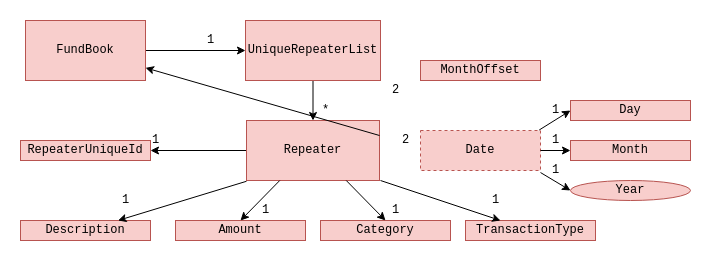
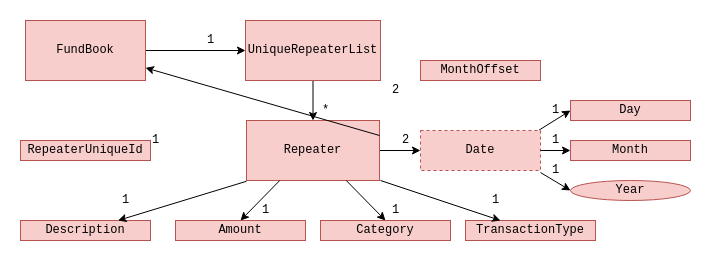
  <mxCell id="0" />
  <mxCell id="1" parent="0" />
  <mxCell id="2" style="edgeStyle=orthogonalEdgeStyle;rounded=0;orthogonalLoop=1;jettySize=auto;html=1;exitX=1;exitY=0.5;exitDx=0;exitDy=0;entryX=0;entryY=0.5;entryDx=0;entryDy=0;fontFamily=Courier New;" edge="1" parent="1" source="3" target="6"><mxGeometry relative="1" as="geometry" /></mxCell>
  <mxCell id="3" value="&lt;font&gt;FundBook&lt;br&gt;&lt;/font&gt;" style="rounded=0;whiteSpace=wrap;html=1;fillColor=#f8cecc;strokeColor=#b85450;fontFamily=Courier New;" vertex="1" parent="1"><mxGeometry x="25" y="20" width="120" height="60" as="geometry" /></mxCell>
  <mxCell id="4" value="1" style="text;html=1;resizable=0;points=[];autosize=1;align=left;verticalAlign=top;spacingTop=-4;fontFamily=Courier New;" vertex="1" parent="1"><mxGeometry x="205" y="30" width="20" height="20" as="geometry" /></mxCell>
  <mxCell id="5" style="edgeStyle=orthogonalEdgeStyle;rounded=0;orthogonalLoop=1;jettySize=auto;html=1;exitX=0.5;exitY=1;exitDx=0;exitDy=0;entryX=0.5;entryY=0;entryDx=0;entryDy=0;fontFamily=Courier New;" edge="1" parent="1" source="6" target="9"><mxGeometry relative="1" as="geometry" /></mxCell>
  <mxCell id="6" value="&lt;font&gt;UniqueRepeaterList&lt;/font&gt;" style="rounded=0;whiteSpace=wrap;html=1;fillColor=#f8cecc;strokeColor=#b85450;fontFamily=Courier New;" vertex="1" parent="1"><mxGeometry x="245" y="20" width="135" height="60" as="geometry" /></mxCell>
- <mxCell id="7" style="edgeStyle=orthogonalEdgeStyle;rounded=0;orthogonalLoop=1;jettySize=auto;html=1;entryX=1;entryY=0.5;entryDx=0;entryDy=0;fontFamily=Courier New;" edge="1" parent="1" source="9" target="11"><mxGeometry relative="1" as="geometry" /></mxCell>
+ <mxCell id="8" style="edgeStyle=orthogonalEdgeStyle;rounded=0;orthogonalLoop=1;jettySize=auto;html=1;entryX=0;entryY=0.5;entryDx=0;entryDy=0;fontFamily=Courier New;" edge="1" parent="1" source="9" target="26"><mxGeometry relative="1" as="geometry" /></mxCell>
  <mxCell id="9" value="Repeater" style="rounded=0;whiteSpace=wrap;html=1;fillColor=#f8cecc;strokeColor=#b85450;fontFamily=Courier New;" vertex="1" parent="1"><mxGeometry x="246" y="120" width="133" height="60" as="geometry" /></mxCell>
  <mxCell id="10" value="*" style="text;html=1;resizable=0;points=[];autosize=1;align=left;verticalAlign=top;spacingTop=-4;fontFamily=Courier New;" vertex="1" parent="1"><mxGeometry x="320" y="100" width="20" height="20" as="geometry" /></mxCell>
  <mxCell id="11" value="&lt;font&gt;RepeaterUniqueId&lt;/font&gt;" style="rounded=0;whiteSpace=wrap;html=1;fillColor=#f8cecc;strokeColor=#b85450;fontFamily=Courier New;" vertex="1" parent="1"><mxGeometry x="20" y="140" width="130" height="20" as="geometry" /></mxCell>
  <mxCell id="12" value="1" style="text;html=1;resizable=0;points=[];autosize=1;align=left;verticalAlign=top;spacingTop=-4;fontFamily=Courier New;" vertex="1" parent="1"><mxGeometry x="150" y="130" width="20" height="20" as="geometry" /></mxCell>
  <mxCell id="13" value="&lt;font&gt;Description&lt;/font&gt;" style="rounded=0;whiteSpace=wrap;html=1;fillColor=#f8cecc;strokeColor=#b85450;fontFamily=Courier New;" vertex="1" parent="1"><mxGeometry x="20" y="220" width="130" height="20" as="geometry" /></mxCell>
  <mxCell id="14" value="&lt;font&gt;Amount&lt;/font&gt;" style="rounded=0;whiteSpace=wrap;html=1;fillColor=#f8cecc;strokeColor=#b85450;fontFamily=Courier New;" vertex="1" parent="1"><mxGeometry x="175" y="220" width="130" height="20" as="geometry" /></mxCell>
  <mxCell id="15" value="&lt;font&gt;Category&lt;/font&gt;&lt;span style=&quot;color: rgba(0, 0, 0, 0); font-size: 0px; white-space: nowrap;&quot;&gt;%3CmxGraphModel%3E%3Croot%3E%3CmxCell%20id%3D%220%22%2F%3E%3CmxCell%20id%3D%221%22%20parent%3D%220%22%2F%3E%3CmxCell%20id%3D%222%22%20value%3D%22%26lt%3Bfont%20face%3D%26quot%3BCourier%20New%26quot%3B%26gt%3BRepeaterUniqueId%26lt%3B%2Ffont%26gt%3B%22%20style%3D%22rounded%3D0%3BwhiteSpace%3Dwrap%3Bhtml%3D1%3BfillColor%3D%23f8cecc%3BstrokeColor%3D%23b85450%3B%22%20vertex%3D%221%22%20parent%3D%221%22%3E%3CmxGeometry%20x%3D%22130%22%20y%3D%22150%22%20width%3D%22130%22%20height%3D%2220%22%20as%3D%22geometry%22%2F%3E%3C%2FmxCell%3E%3C%2Froot%3E%3C%2FmxGraphModel%3E&lt;/span&gt;&lt;span style=&quot;color: rgba(0, 0, 0, 0); font-size: 0px; white-space: nowrap;&quot;&gt;%3CmxGraphModel%3E%3Croot%3E%3CmxCell%20id%3D%220%22%2F%3E%3CmxCell%20id%3D%221%22%20parent%3D%220%22%2F%3E%3CmxCell%20id%3D%222%22%20value%3D%22%26lt%3Bfont%20face%3D%26quot%3BCourier%20New%26quot%3B%26gt%3BRepeaterUniqueId%26lt%3B%2Ffont%26gt%3B%22%20style%3D%22rounded%3D0%3BwhiteSpace%3Dwrap%3Bhtml%3D1%3BfillColor%3D%23f8cecc%3BstrokeColor%3D%23b85450%3B%22%20vertex%3D%221%22%20parent%3D%221%22%3E%3CmxGeometry%20x%3D%22130%22%20y%3D%22150%22%20width%3D%22130%22%20height%3D%2220%22%20as%3D%22geometry%22%2F%3E%3C%2FmxCell%3E%3C%2Froot%3E%3C%2FmxGraphModel%3E&lt;/span&gt;" style="rounded=0;whiteSpace=wrap;html=1;fillColor=#f8cecc;strokeColor=#b85450;fontFamily=Courier New;" vertex="1" parent="1"><mxGeometry x="320" y="220" width="130" height="20" as="geometry" /></mxCell>
  <mxCell id="16" value="&lt;font&gt;TransactionType&lt;/font&gt;" style="rounded=0;whiteSpace=wrap;html=1;fillColor=#f8cecc;strokeColor=#b85450;fontFamily=Courier New;" vertex="1" parent="1"><mxGeometry x="465" y="220" width="130" height="20" as="geometry" /></mxCell>
  <mxCell id="17" value="" style="endArrow=classic;html=1;exitX=0;exitY=1.013;exitDx=0;exitDy=0;exitPerimeter=0;entryX=0.75;entryY=0;entryDx=0;entryDy=0;fontFamily=Courier New;" edge="1" parent="1" source="9" target="13"><mxGeometry width="50" height="50" relative="1" as="geometry"><mxPoint x="-100" y="310" as="sourcePoint" /><mxPoint x="100" y="210" as="targetPoint" /></mxGeometry></mxCell>
  <mxCell id="18" value="" style="endArrow=classic;html=1;exitX=0.25;exitY=1;exitDx=0;exitDy=0;entryX=0.5;entryY=0;entryDx=0;entryDy=0;fontFamily=Courier New;" edge="1" parent="1" source="9" target="14"><mxGeometry width="50" height="50" relative="1" as="geometry"><mxPoint x="-70" y="310" as="sourcePoint" /><mxPoint x="-20" y="260" as="targetPoint" /></mxGeometry></mxCell>
  <mxCell id="19" value="" style="endArrow=classic;html=1;exitX=0.75;exitY=1;exitDx=0;exitDy=0;entryX=0.5;entryY=0;entryDx=0;entryDy=0;fontFamily=Courier New;" edge="1" parent="1" source="9" target="15"><mxGeometry width="50" height="50" relative="1" as="geometry"><mxPoint x="-70" y="310" as="sourcePoint" /><mxPoint x="-20" y="260" as="targetPoint" /></mxGeometry></mxCell>
  <mxCell id="20" value="" style="endArrow=classic;html=1;fontFamily=Courier New;" edge="1" parent="1" target="16"><mxGeometry width="50" height="50" relative="1" as="geometry"><mxPoint x="380" y="180" as="sourcePoint" /><mxPoint x="450" y="160" as="targetPoint" /></mxGeometry></mxCell>
  <mxCell id="21" value="1" style="text;html=1;resizable=0;points=[];autosize=1;align=left;verticalAlign=top;spacingTop=-4;fontFamily=Courier New;" vertex="1" parent="1"><mxGeometry x="120" y="190" width="20" height="20" as="geometry" /></mxCell>
  <mxCell id="22" value="1" style="text;html=1;resizable=0;points=[];autosize=1;align=left;verticalAlign=top;spacingTop=-4;fontFamily=Courier New;" vertex="1" parent="1"><mxGeometry x="260" y="200" width="20" height="20" as="geometry" /></mxCell>
  <mxCell id="23" value="1" style="text;html=1;resizable=0;points=[];autosize=1;align=left;verticalAlign=top;spacingTop=-4;fontFamily=Courier New;" vertex="1" parent="1"><mxGeometry x="390" y="200" width="20" height="20" as="geometry" /></mxCell>
  <mxCell id="24" value="1" style="text;html=1;resizable=0;points=[];autosize=1;align=left;verticalAlign=top;spacingTop=-4;fontFamily=Courier New;" vertex="1" parent="1"><mxGeometry x="490" y="190" width="20" height="20" as="geometry" /></mxCell>
  <mxCell id="25" value="&lt;font&gt;MonthOffset&lt;/font&gt;" style="rounded=0;whiteSpace=wrap;html=1;fillColor=#f8cecc;strokeColor=#b85450;fontFamily=Courier New;" vertex="1" parent="1"><mxGeometry x="420" y="60" width="120" height="20" as="geometry" /></mxCell>
  <mxCell id="26" value="&lt;font&gt;Date&lt;/font&gt;" style="rounded=0;whiteSpace=wrap;html=1;fillColor=#f8cecc;strokeColor=#b85450;fontFamily=Courier New;dashed=1;" vertex="1" parent="1"><mxGeometry x="420" y="130" width="120" height="40" as="geometry" /></mxCell>
  <mxCell id="27" value="" style="endArrow=classic;html=1;exitX=1;exitY=0.25;exitDx=0;exitDy=0;fontFamily=Courier New;" edge="1" parent="1" source="9" target="3"><mxGeometry width="50" height="50" relative="1" as="geometry"><mxPoint x="200" y="310" as="sourcePoint" /><mxPoint x="250" y="260" as="targetPoint" /></mxGeometry></mxCell>
  <mxCell id="28" value="&lt;font&gt;Day&lt;/font&gt;" style="rounded=0;whiteSpace=wrap;html=1;fillColor=#f8cecc;strokeColor=#b85450;fontFamily=Courier New;" vertex="1" parent="1"><mxGeometry x="570" y="100" width="120" height="20" as="geometry" /></mxCell>
  <mxCell id="29" value="&lt;font&gt;Month&lt;/font&gt;" style="rounded=0;whiteSpace=wrap;html=1;fillColor=#f8cecc;strokeColor=#b85450;fontFamily=Courier New;" vertex="1" parent="1"><mxGeometry x="570" y="140" width="120" height="20" as="geometry" /></mxCell>
  <mxCell id="30" value="&lt;font&gt;Year&lt;/font&gt;" style="ellipse;whiteSpace=wrap;html=1;fillColor=#f8cecc;strokeColor=#b85450;fontFamily=Courier New;" vertex="1" parent="1"><mxGeometry x="570" y="180" width="120" height="20" as="geometry" /></mxCell>
  <mxCell id="31" value="" style="endArrow=classic;html=1;exitX=0.989;exitY=-0.012;exitDx=0;exitDy=0;exitPerimeter=0;entryX=0;entryY=0.5;entryDx=0;entryDy=0;fontFamily=Courier New;" edge="1" parent="1" source="26" target="28"><mxGeometry width="50" height="50" relative="1" as="geometry"><mxPoint x="200" y="310" as="sourcePoint" /><mxPoint x="250" y="260" as="targetPoint" /></mxGeometry></mxCell>
  <mxCell id="32" value="" style="endArrow=classic;html=1;exitX=1;exitY=0.5;exitDx=0;exitDy=0;entryX=0;entryY=0.5;entryDx=0;entryDy=0;fontFamily=Courier New;" edge="1" parent="1" source="26" target="29"><mxGeometry width="50" height="50" relative="1" as="geometry"><mxPoint x="200" y="310" as="sourcePoint" /><mxPoint x="250" y="260" as="targetPoint" /></mxGeometry></mxCell>
  <mxCell id="33" value="" style="endArrow=classic;html=1;exitX=1;exitY=1.051;exitDx=0;exitDy=0;exitPerimeter=0;entryX=0;entryY=0.5;entryDx=0;entryDy=0;fontFamily=Courier New;" edge="1" parent="1" source="26" target="30"><mxGeometry width="50" height="50" relative="1" as="geometry"><mxPoint x="510" y="230" as="sourcePoint" /><mxPoint x="560" y="180" as="targetPoint" /></mxGeometry></mxCell>
  <mxCell id="34" value="2" style="text;html=1;resizable=0;points=[];autosize=1;align=left;verticalAlign=top;spacingTop=-4;fontFamily=Courier New;" vertex="1" parent="1"><mxGeometry x="390" y="80" width="20" height="20" as="geometry" /></mxCell>
  <mxCell id="35" value="2" style="text;html=1;resizable=0;points=[];autosize=1;align=left;verticalAlign=top;spacingTop=-4;fontFamily=Courier New;" vertex="1" parent="1"><mxGeometry x="400" y="130" width="20" height="20" as="geometry" /></mxCell>
  <mxCell id="36" value="1" style="text;html=1;resizable=0;points=[];autosize=1;align=left;verticalAlign=top;spacingTop=-4;fontFamily=Courier New;" vertex="1" parent="1"><mxGeometry x="550" y="100" width="20" height="20" as="geometry" /></mxCell>
  <mxCell id="37" value="1" style="text;html=1;resizable=0;points=[];autosize=1;align=left;verticalAlign=top;spacingTop=-4;fontFamily=Courier New;" vertex="1" parent="1"><mxGeometry x="550" y="130" width="20" height="20" as="geometry" /></mxCell>
  <mxCell id="38" value="1" style="text;html=1;resizable=0;points=[];autosize=1;align=left;verticalAlign=top;spacingTop=-4;fontFamily=Courier New;" vertex="1" parent="1"><mxGeometry x="550" y="160" width="20" height="20" as="geometry" /></mxCell>
